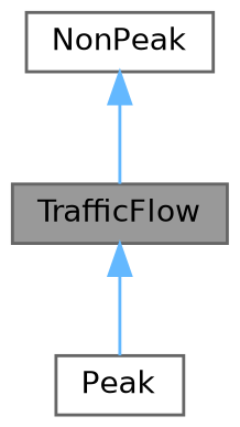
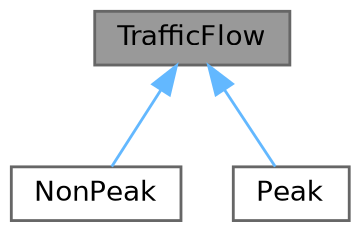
  digraph {
    node [color=gray40 fillcolor=white fontname=Helvetica fontsize=10 shape=box style=filled]
    edge [color=steelblue1 dir=back fontname=Helvetica fontsize=10 labelfontname=Helvetica labelfontsize=10 style=solid]
    n1 [fillcolor=grey60 fontcolor=black height=0.2 label=TrafficFlow width=0.4]
    n2 [height=0.2 label=NonPeak width=0.4]
    n3 [height=0.2 label=Peak width=0.4]
-   n2 -> n1
+   n1 -> n2
    n1 -> n3
  }
